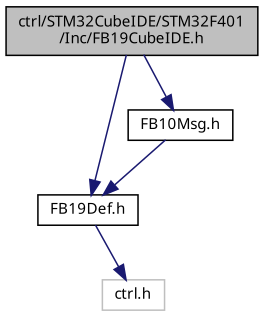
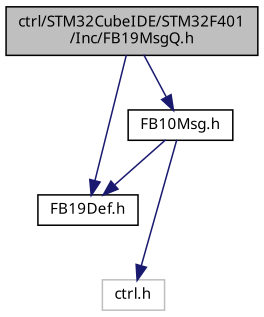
  digraph {
    fontname="Noto Sans"
    node [color=black fillcolor=white fontname="Noto Sans" fontsize=10 shape=record style=filled]
    edge [color=midnightblue fontname="Noto Sans" fontsize=10 labelfontname=Helvetica labelfontsize=10 style=solid]
-   n1 [fillcolor=grey75 fontcolor=black height=0.2 label="ctrl/STM32CubeIDE/STM32F401\l/Inc/FB19CubeIDE.h" width=0.4]
+   n1 [fillcolor=grey75 fontcolor=black height=0.2 label="ctrl/STM32CubeIDE/STM32F401\l/Inc/FB19MsgQ.h" width=0.4]
    n2 [height=0.2 label="FB19Def.h" width=0.4]
    n3 [height=0.2 label="FB10Msg.h" width=0.4]
    n4 [color=grey75 height=0.2 label="ctrl.h" width=0.4]
    n1 -> n2
    n1 -> n3
    n3 -> n2
-   n2 -> n4
+   n3 -> n4
  }
